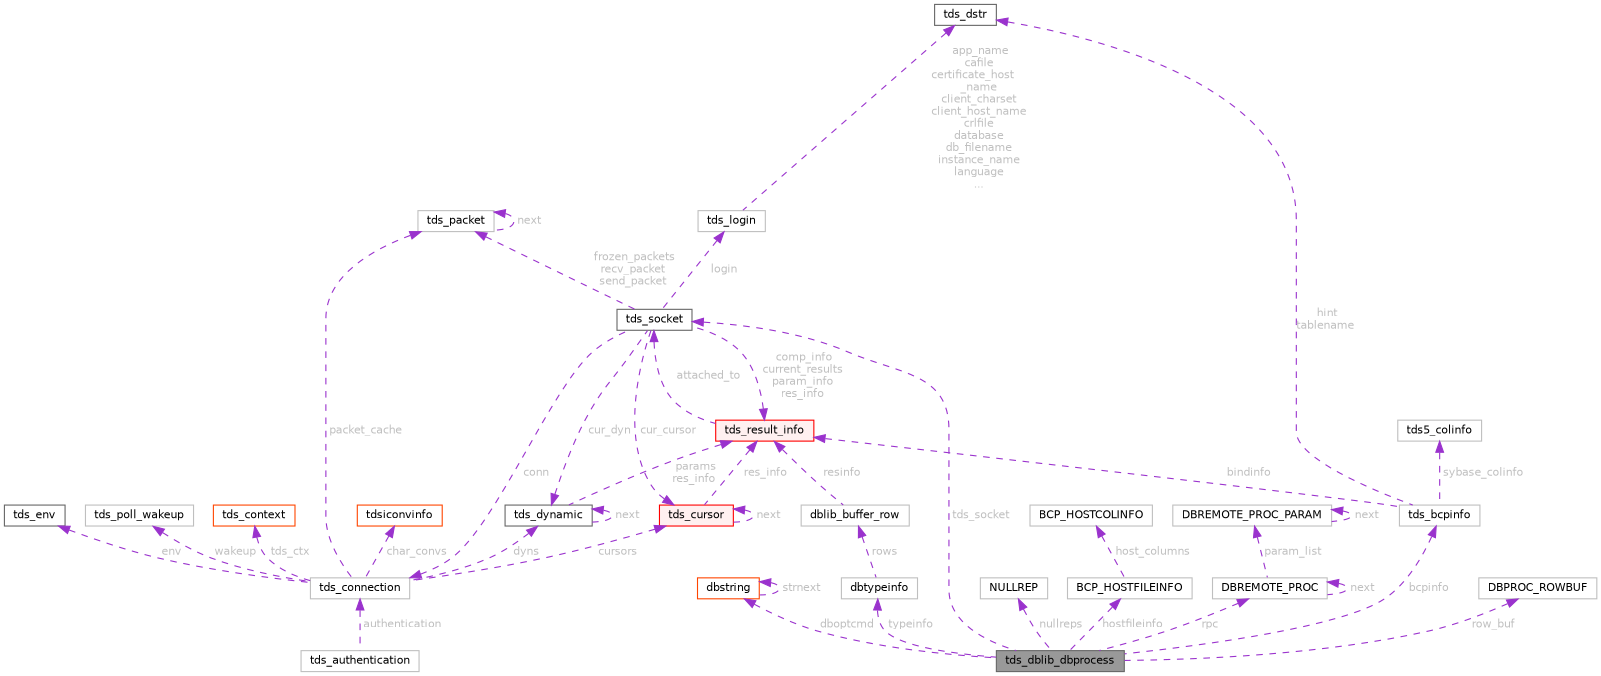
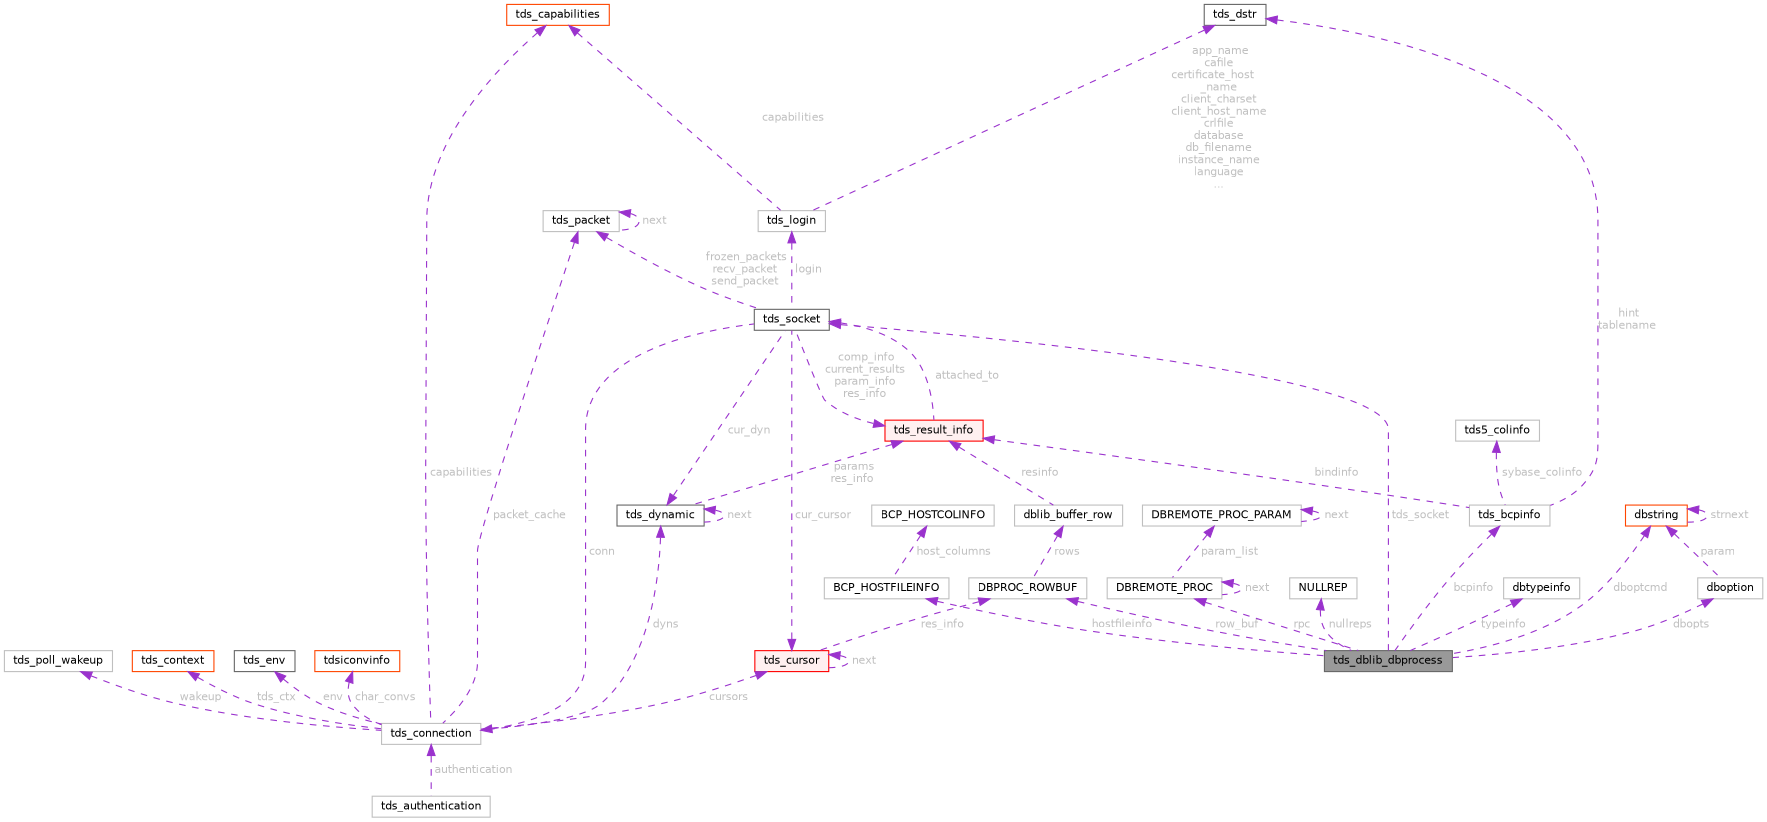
  digraph {
    rankdir=TB
    node [color=grey75 fillcolor=white fontname=Helvetica fontsize=10 shape=box style=filled]
    edge [color=darkorchid3 dir=back fontcolor=grey fontname=Helvetica fontsize=10 labelfontname=Helvetica labelfontsize=10 style=dashed]
    n1 [color=gray40 fillcolor=grey60 fontcolor=black height=0.2 label=tds_dblib_dbprocess width=0.4]
    n2 [color=gray40 height=0.2 label=tds_socket width=0.4]
    n3 [color=red fillcolor="#FFF0F0" height=0.2 label=tds_result_info width=0.4]
    n4 [color=red fillcolor="#FFF0F0" height=0.2 label=tds_cursor width=0.4]
    n5 [color=gray40 height=0.2 label=tds_dynamic width=0.4]
    n6 [height=0.2 label=dblib_buffer_row width=0.4]
    n7 [height=0.2 label=tds_bcpinfo width=0.4]
    n8 [height=0.2 label=tds_connection width=0.4]
    n9 [height=0.2 label=tds_authentication width=0.4]
    n10 [height=0.2 label=tds_poll_wakeup width=0.4]
    n11 [color=orangered height=0.2 label=tds_context width=0.4]
    n12 [color=gray40 height=0.2 label=tds_env width=0.4]
    n13 [height=0.2 label=DBPROC_ROWBUF width=0.4]
    n14 [color=orangered height=0.2 label=tdsiconvinfo width=0.4]
+   n15 [color=orangered height=0.2 label=tds_capabilities width=0.4]
    n16 [height=0.2 label=tds_login width=0.4]
    n17 [height=0.2 label=tds_packet width=0.4]
    n18 [color=gray40 height=0.2 label=tds_dstr width=0.4]
    n19 [height=0.2 label=dbtypeinfo width=0.4]
+   n20 [height=0.2 label=dboption width=0.4]
    n21 [color=orangered height=0.2 label=dbstring width=0.4]
    n22 [height=0.2 label=BCP_HOSTFILEINFO width=0.4]
    n23 [height=0.2 label=BCP_HOSTCOLINFO width=0.4]
    n24 [height=0.2 label=tds5_colinfo width=0.4]
    n25 [height=0.2 label=DBREMOTE_PROC width=0.4]
    n26 [height=0.2 label=DBREMOTE_PROC_PARAM width=0.4]
    n27 [height=0.2 label=NULLREP width=0.4]
    n2 -> n1 [label=" tds_socket"]
    n2 -> n3 [label=" attached_to"]
    n3 -> n2 [label=" comp_info\ncurrent_results\nparam_info\nres_info"]
-   n3 -> n4 [label=" res_info"]
+   n13 -> n4 [label=" res_info"]
    n3 -> n5 [label=" params\nres_info"]
    n3 -> n6 [label=" resinfo"]
    n3 -> n7 [label=" bindinfo"]
    n4 -> n2 [label=" cur_cursor"]
    n4 -> n4 [label=" next"]
    n4 -> n8 [label=" cursors"]
    n5 -> n2 [label=" cur_dyn"]
    n5 -> n5 [label=" next"]
    n5 -> n8 [label=" dyns"]
-   n6 -> n19 [label=" rows"]
+   n6 -> n13 [label=" rows"]
    n7 -> n1 [label=" bcpinfo"]
    n8 -> n2 [label=" conn"]
    n8 -> n9 [label=" authentication"]
    n10 -> n8 [label=" wakeup"]
    n11 -> n8 [label=" tds_ctx"]
    n12 -> n8 [label=" env"]
    n13 -> n1 [label=" row_buf"]
    n14 -> n8 [label=" char_convs"]
+   n15 -> n8 [label=" capabilities"]
+   n15 -> n16 [label=" capabilities"]
    n16 -> n2 [label=" login"]
    n17 -> n2 [label=" frozen_packets\nrecv_packet\nsend_packet"]
    n17 -> n8 [label=" packet_cache"]
    n17 -> n17 [label=" next"]
    n18 -> n7 [label=" hint\ntablename"]
    n18 -> n16 [label=" app_name\ncafile\ncertificate_host\l_name\nclient_charset\nclient_host_name\ncrlfile\ndatabase\ndb_filename\ninstance_name\nlanguage\n..."]
    n19 -> n1 [label=" typeinfo"]
+   n20 -> n1 [label=" dbopts"]
    n21 -> n1 [label=" dboptcmd"]
+   n21 -> n20 [label=" param"]
    n21 -> n21 [label=" strnext"]
    n22 -> n1 [label=" hostfileinfo"]
    n23 -> n22 [label=" host_columns"]
    n24 -> n7 [label=" sybase_colinfo"]
    n25 -> n1 [label=" rpc"]
    n25 -> n25 [label=" next"]
    n26 -> n25 [label=" param_list"]
    n26 -> n26 [label=" next"]
    n27 -> n1 [label=" nullreps"]
  }
